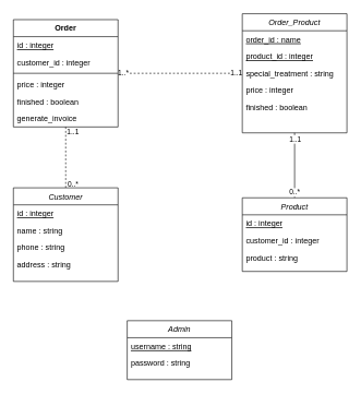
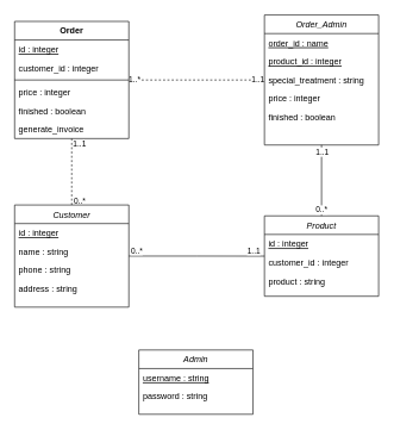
  <mxCell id="0" />
  <mxCell id="1" parent="0" />
+ <mxCell id="2" style="edgeStyle=orthogonalEdgeStyle;rounded=0;orthogonalLoop=1;jettySize=auto;html=1;endArrow=none;endFill=0;" parent="1" source="8" target="13" edge="1"><mxGeometry relative="1" as="geometry" /></mxCell>
+ <mxCell id="3" value="0..*" style="edgeLabel;html=1;align=center;verticalAlign=middle;resizable=0;points=[];" parent="2" vertex="1" connectable="0"><mxGeometry x="-0.896" y="1" relative="1" as="geometry"><mxPoint y="-7" as="offset" /></mxGeometry></mxCell>
+ <mxCell id="4" value="1..1" style="edgeLabel;html=1;align=center;verticalAlign=middle;resizable=0;points=[];" parent="2" vertex="1" connectable="0"><mxGeometry x="0.889" y="1" relative="1" as="geometry"><mxPoint x="-5" y="-7" as="offset" /></mxGeometry></mxCell>
  <mxCell id="5" style="edgeStyle=orthogonalEdgeStyle;rounded=0;orthogonalLoop=1;jettySize=auto;html=1;endArrow=none;endFill=0;dashed=1;" parent="1" source="8" target="23" edge="1"><mxGeometry relative="1" as="geometry"><mxPoint x="100" y="279" as="sourcePoint" /></mxGeometry></mxCell>
  <mxCell id="6" value="0..*" style="edgeLabel;html=1;align=center;verticalAlign=middle;resizable=0;points=[];" parent="5" vertex="1" connectable="0"><mxGeometry x="-0.854" relative="1" as="geometry"><mxPoint x="10" as="offset" /></mxGeometry></mxCell>
  <mxCell id="7" value="1..1" style="edgeLabel;html=1;align=center;verticalAlign=middle;resizable=0;points=[];" parent="5" vertex="1" connectable="0"><mxGeometry x="0.845" y="-1" relative="1" as="geometry"><mxPoint x="9" as="offset" /></mxGeometry></mxCell>
  <mxCell id="8" value="Customer" style="swimlane;fontStyle=2;align=center;verticalAlign=top;childLayout=stackLayout;horizontal=1;startSize=26;horizontalStack=0;resizeParent=1;resizeLast=0;collapsible=1;marginBottom=0;rounded=0;shadow=0;strokeWidth=1;" parent="1" vertex="1"><mxGeometry x="20" y="286" width="160" height="143" as="geometry"><mxRectangle x="230" y="140" width="160" height="26" as="alternateBounds" /></mxGeometry></mxCell>
  <mxCell id="9" value="id : integer" style="text;align=left;verticalAlign=top;spacingLeft=4;spacingRight=4;overflow=hidden;rotatable=0;points=[[0,0.5],[1,0.5]];portConstraint=eastwest;fontStyle=4" parent="8" vertex="1"><mxGeometry y="26" width="160" height="26" as="geometry" /></mxCell>
  <mxCell id="10" value="name : string" style="text;align=left;verticalAlign=top;spacingLeft=4;spacingRight=4;overflow=hidden;rotatable=0;points=[[0,0.5],[1,0.5]];portConstraint=eastwest;" parent="8" vertex="1"><mxGeometry y="52" width="160" height="26" as="geometry" /></mxCell>
  <mxCell id="11" value="phone : string" style="text;align=left;verticalAlign=top;spacingLeft=4;spacingRight=4;overflow=hidden;rotatable=0;points=[[0,0.5],[1,0.5]];portConstraint=eastwest;rounded=0;shadow=0;html=0;" parent="8" vertex="1"><mxGeometry y="78" width="160" height="26" as="geometry" /></mxCell>
  <mxCell id="12" value="address : string" style="text;align=left;verticalAlign=top;spacingLeft=4;spacingRight=4;overflow=hidden;rotatable=0;points=[[0,0.5],[1,0.5]];portConstraint=eastwest;rounded=0;shadow=0;html=0;" parent="8" vertex="1"><mxGeometry y="104" width="160" height="36" as="geometry" /></mxCell>
  <mxCell id="13" value="Product" style="swimlane;fontStyle=2;align=center;verticalAlign=top;childLayout=stackLayout;horizontal=1;startSize=26;horizontalStack=0;resizeParent=1;resizeLast=0;collapsible=1;marginBottom=0;rounded=0;shadow=0;strokeWidth=1;" parent="1" vertex="1"><mxGeometry x="370" y="301.25" width="160" height="112.5" as="geometry"><mxRectangle x="230" y="140" width="160" height="26" as="alternateBounds" /></mxGeometry></mxCell>
  <mxCell id="14" value="id : integer" style="text;align=left;verticalAlign=top;spacingLeft=4;spacingRight=4;overflow=hidden;rotatable=0;points=[[0,0.5],[1,0.5]];portConstraint=eastwest;fontStyle=4" parent="13" vertex="1"><mxGeometry y="26" width="160" height="26" as="geometry" /></mxCell>
  <mxCell id="15" value="customer_id : integer" style="text;align=left;verticalAlign=top;spacingLeft=4;spacingRight=4;overflow=hidden;rotatable=0;points=[[0,0.5],[1,0.5]];portConstraint=eastwest;fontStyle=0" parent="13" vertex="1"><mxGeometry y="52" width="160" height="26" as="geometry" /></mxCell>
  <mxCell id="16" value="product : string" style="text;align=left;verticalAlign=top;spacingLeft=4;spacingRight=4;overflow=hidden;rotatable=0;points=[[0,0.5],[1,0.5]];portConstraint=eastwest;fontStyle=0" parent="13" vertex="1"><mxGeometry y="78" width="160" height="26" as="geometry" /></mxCell>
  <mxCell id="17" value="Admin" style="swimlane;fontStyle=2;align=center;verticalAlign=top;childLayout=stackLayout;horizontal=1;startSize=26;horizontalStack=0;resizeParent=1;resizeLast=0;collapsible=1;marginBottom=0;rounded=0;shadow=0;strokeWidth=1;" parent="1" vertex="1"><mxGeometry x="194" y="489" width="160" height="90" as="geometry"><mxRectangle x="230" y="140" width="160" height="26" as="alternateBounds" /></mxGeometry></mxCell>
  <mxCell id="18" value="username : string" style="text;align=left;verticalAlign=top;spacingLeft=4;spacingRight=4;overflow=hidden;rotatable=0;points=[[0,0.5],[1,0.5]];portConstraint=eastwest;fontStyle=4" parent="17" vertex="1"><mxGeometry y="26" width="160" height="26" as="geometry" /></mxCell>
  <mxCell id="19" value="password : string" style="text;align=left;verticalAlign=top;spacingLeft=4;spacingRight=4;overflow=hidden;rotatable=0;points=[[0,0.5],[1,0.5]];portConstraint=eastwest;" parent="17" vertex="1"><mxGeometry y="52" width="160" height="26" as="geometry" /></mxCell>
  <mxCell id="20" style="edgeStyle=orthogonalEdgeStyle;rounded=0;orthogonalLoop=1;jettySize=auto;html=1;endArrow=none;endFill=0;dashed=1;" parent="1" source="23" target="33" edge="1"><mxGeometry relative="1" as="geometry" /></mxCell>
  <mxCell id="21" value="1..*" style="edgeLabel;html=1;align=center;verticalAlign=middle;resizable=0;points=[];" parent="20" vertex="1" connectable="0"><mxGeometry x="-0.922" relative="1" as="geometry"><mxPoint y="-2" as="offset" /></mxGeometry></mxCell>
  <mxCell id="22" value="1..1" style="edgeLabel;html=1;align=center;verticalAlign=middle;resizable=0;points=[];" parent="20" vertex="1" connectable="0"><mxGeometry x="0.895" y="1" relative="1" as="geometry"><mxPoint as="offset" /></mxGeometry></mxCell>
  <mxCell id="23" value="Order" style="swimlane;fontStyle=1;align=center;verticalAlign=top;childLayout=stackLayout;horizontal=1;startSize=26;horizontalStack=0;resizeParent=1;resizeParentMax=0;resizeLast=0;collapsible=1;marginBottom=0;" parent="1" vertex="1"><mxGeometry x="20" y="29" width="160" height="164" as="geometry" /></mxCell>
  <mxCell id="24" value="id : integer" style="text;strokeColor=none;fillColor=none;align=left;verticalAlign=top;spacingLeft=4;spacingRight=4;overflow=hidden;rotatable=0;points=[[0,0.5],[1,0.5]];portConstraint=eastwest;fontStyle=4" parent="23" vertex="1"><mxGeometry y="26" width="160" height="26" as="geometry" /></mxCell>
  <mxCell id="25" value="customer_id : integer" style="text;strokeColor=none;fillColor=none;align=left;verticalAlign=top;spacingLeft=4;spacingRight=4;overflow=hidden;rotatable=0;points=[[0,0.5],[1,0.5]];portConstraint=eastwest;fontStyle=0" parent="23" vertex="1"><mxGeometry y="52" width="160" height="26" as="geometry" /></mxCell>
  <mxCell id="26" value="" style="line;strokeWidth=1;fillColor=none;align=left;verticalAlign=middle;spacingTop=-1;spacingLeft=3;spacingRight=3;rotatable=0;labelPosition=right;points=[];portConstraint=eastwest;strokeColor=inherit;" parent="23" vertex="1"><mxGeometry y="78" width="160" height="8" as="geometry" /></mxCell>
  <mxCell id="27" value="price : integer" style="text;strokeColor=none;fillColor=none;align=left;verticalAlign=top;spacingLeft=4;spacingRight=4;overflow=hidden;rotatable=0;points=[[0,0.5],[1,0.5]];portConstraint=eastwest;" parent="23" vertex="1"><mxGeometry y="86" width="160" height="26" as="geometry" /></mxCell>
  <mxCell id="28" value="finished : boolean" style="text;strokeColor=none;fillColor=none;align=left;verticalAlign=top;spacingLeft=4;spacingRight=4;overflow=hidden;rotatable=0;points=[[0,0.5],[1,0.5]];portConstraint=eastwest;" parent="23" vertex="1"><mxGeometry y="112" width="160" height="26" as="geometry" /></mxCell>
  <mxCell id="29" value="generate_invoice" style="text;strokeColor=none;fillColor=none;align=left;verticalAlign=top;spacingLeft=4;spacingRight=4;overflow=hidden;rotatable=0;points=[[0,0.5],[1,0.5]];portConstraint=eastwest;" parent="23" vertex="1"><mxGeometry y="138" width="160" height="26" as="geometry" /></mxCell>
  <mxCell id="30" style="edgeStyle=orthogonalEdgeStyle;rounded=0;orthogonalLoop=1;jettySize=auto;html=1;endArrow=none;endFill=0;" parent="1" source="33" target="13" edge="1"><mxGeometry relative="1" as="geometry" /></mxCell>
  <mxCell id="31" value="1..1" style="edgeLabel;html=1;align=center;verticalAlign=middle;resizable=0;points=[];" parent="30" vertex="1" connectable="0"><mxGeometry x="-0.817" relative="1" as="geometry"><mxPoint as="offset" /></mxGeometry></mxCell>
  <mxCell id="32" value="0..*" style="edgeLabel;html=1;align=center;verticalAlign=middle;resizable=0;points=[];" parent="30" vertex="1" connectable="0"><mxGeometry x="0.819" y="-1" relative="1" as="geometry"><mxPoint as="offset" /></mxGeometry></mxCell>
- <mxCell id="33" value="Order_Product" style="swimlane;fontStyle=2;align=center;verticalAlign=top;childLayout=stackLayout;horizontal=1;startSize=26;horizontalStack=0;resizeParent=1;resizeLast=0;collapsible=1;marginBottom=0;rounded=0;shadow=0;strokeWidth=1;" parent="1" vertex="1"><mxGeometry x="370" y="20" width="160" height="182" as="geometry"><mxRectangle x="230" y="140" width="160" height="26" as="alternateBounds" /></mxGeometry></mxCell>
+ <mxCell id="33" value="Order_Admin" style="swimlane;fontStyle=2;align=center;verticalAlign=top;childLayout=stackLayout;horizontal=1;startSize=26;horizontalStack=0;resizeParent=1;resizeLast=0;collapsible=1;marginBottom=0;rounded=0;shadow=0;strokeWidth=1;" parent="1" vertex="1"><mxGeometry x="370" y="20" width="160" height="182" as="geometry"><mxRectangle x="230" y="140" width="160" height="26" as="alternateBounds" /></mxGeometry></mxCell>
  <mxCell id="34" value="order_id : name" style="text;align=left;verticalAlign=top;spacingLeft=4;spacingRight=4;overflow=hidden;rotatable=0;points=[[0,0.5],[1,0.5]];portConstraint=eastwest;fontStyle=4" parent="33" vertex="1"><mxGeometry y="26" width="160" height="26" as="geometry" /></mxCell>
  <mxCell id="35" value="product_id : integer" style="text;align=left;verticalAlign=top;spacingLeft=4;spacingRight=4;overflow=hidden;rotatable=0;points=[[0,0.5],[1,0.5]];portConstraint=eastwest;fontStyle=4" parent="33" vertex="1"><mxGeometry y="52" width="160" height="26" as="geometry" /></mxCell>
  <mxCell id="36" value="special_treatment : string" style="text;align=left;verticalAlign=top;spacingLeft=4;spacingRight=4;overflow=hidden;rotatable=0;points=[[0,0.5],[1,0.5]];portConstraint=eastwest;rounded=0;shadow=0;html=0;" parent="33" vertex="1"><mxGeometry y="78" width="160" height="26" as="geometry" /></mxCell>
  <mxCell id="37" value="price : integer" style="text;align=left;verticalAlign=top;spacingLeft=4;spacingRight=4;overflow=hidden;rotatable=0;points=[[0,0.5],[1,0.5]];portConstraint=eastwest;rounded=0;shadow=0;html=0;" parent="33" vertex="1"><mxGeometry y="104" width="160" height="26" as="geometry" /></mxCell>
  <mxCell id="38" value="finished : boolean" style="text;align=left;verticalAlign=top;spacingLeft=4;spacingRight=4;overflow=hidden;rotatable=0;points=[[0,0.5],[1,0.5]];portConstraint=eastwest;rounded=0;shadow=0;html=0;" parent="33" vertex="1"><mxGeometry y="130" width="160" height="26" as="geometry" /></mxCell>
